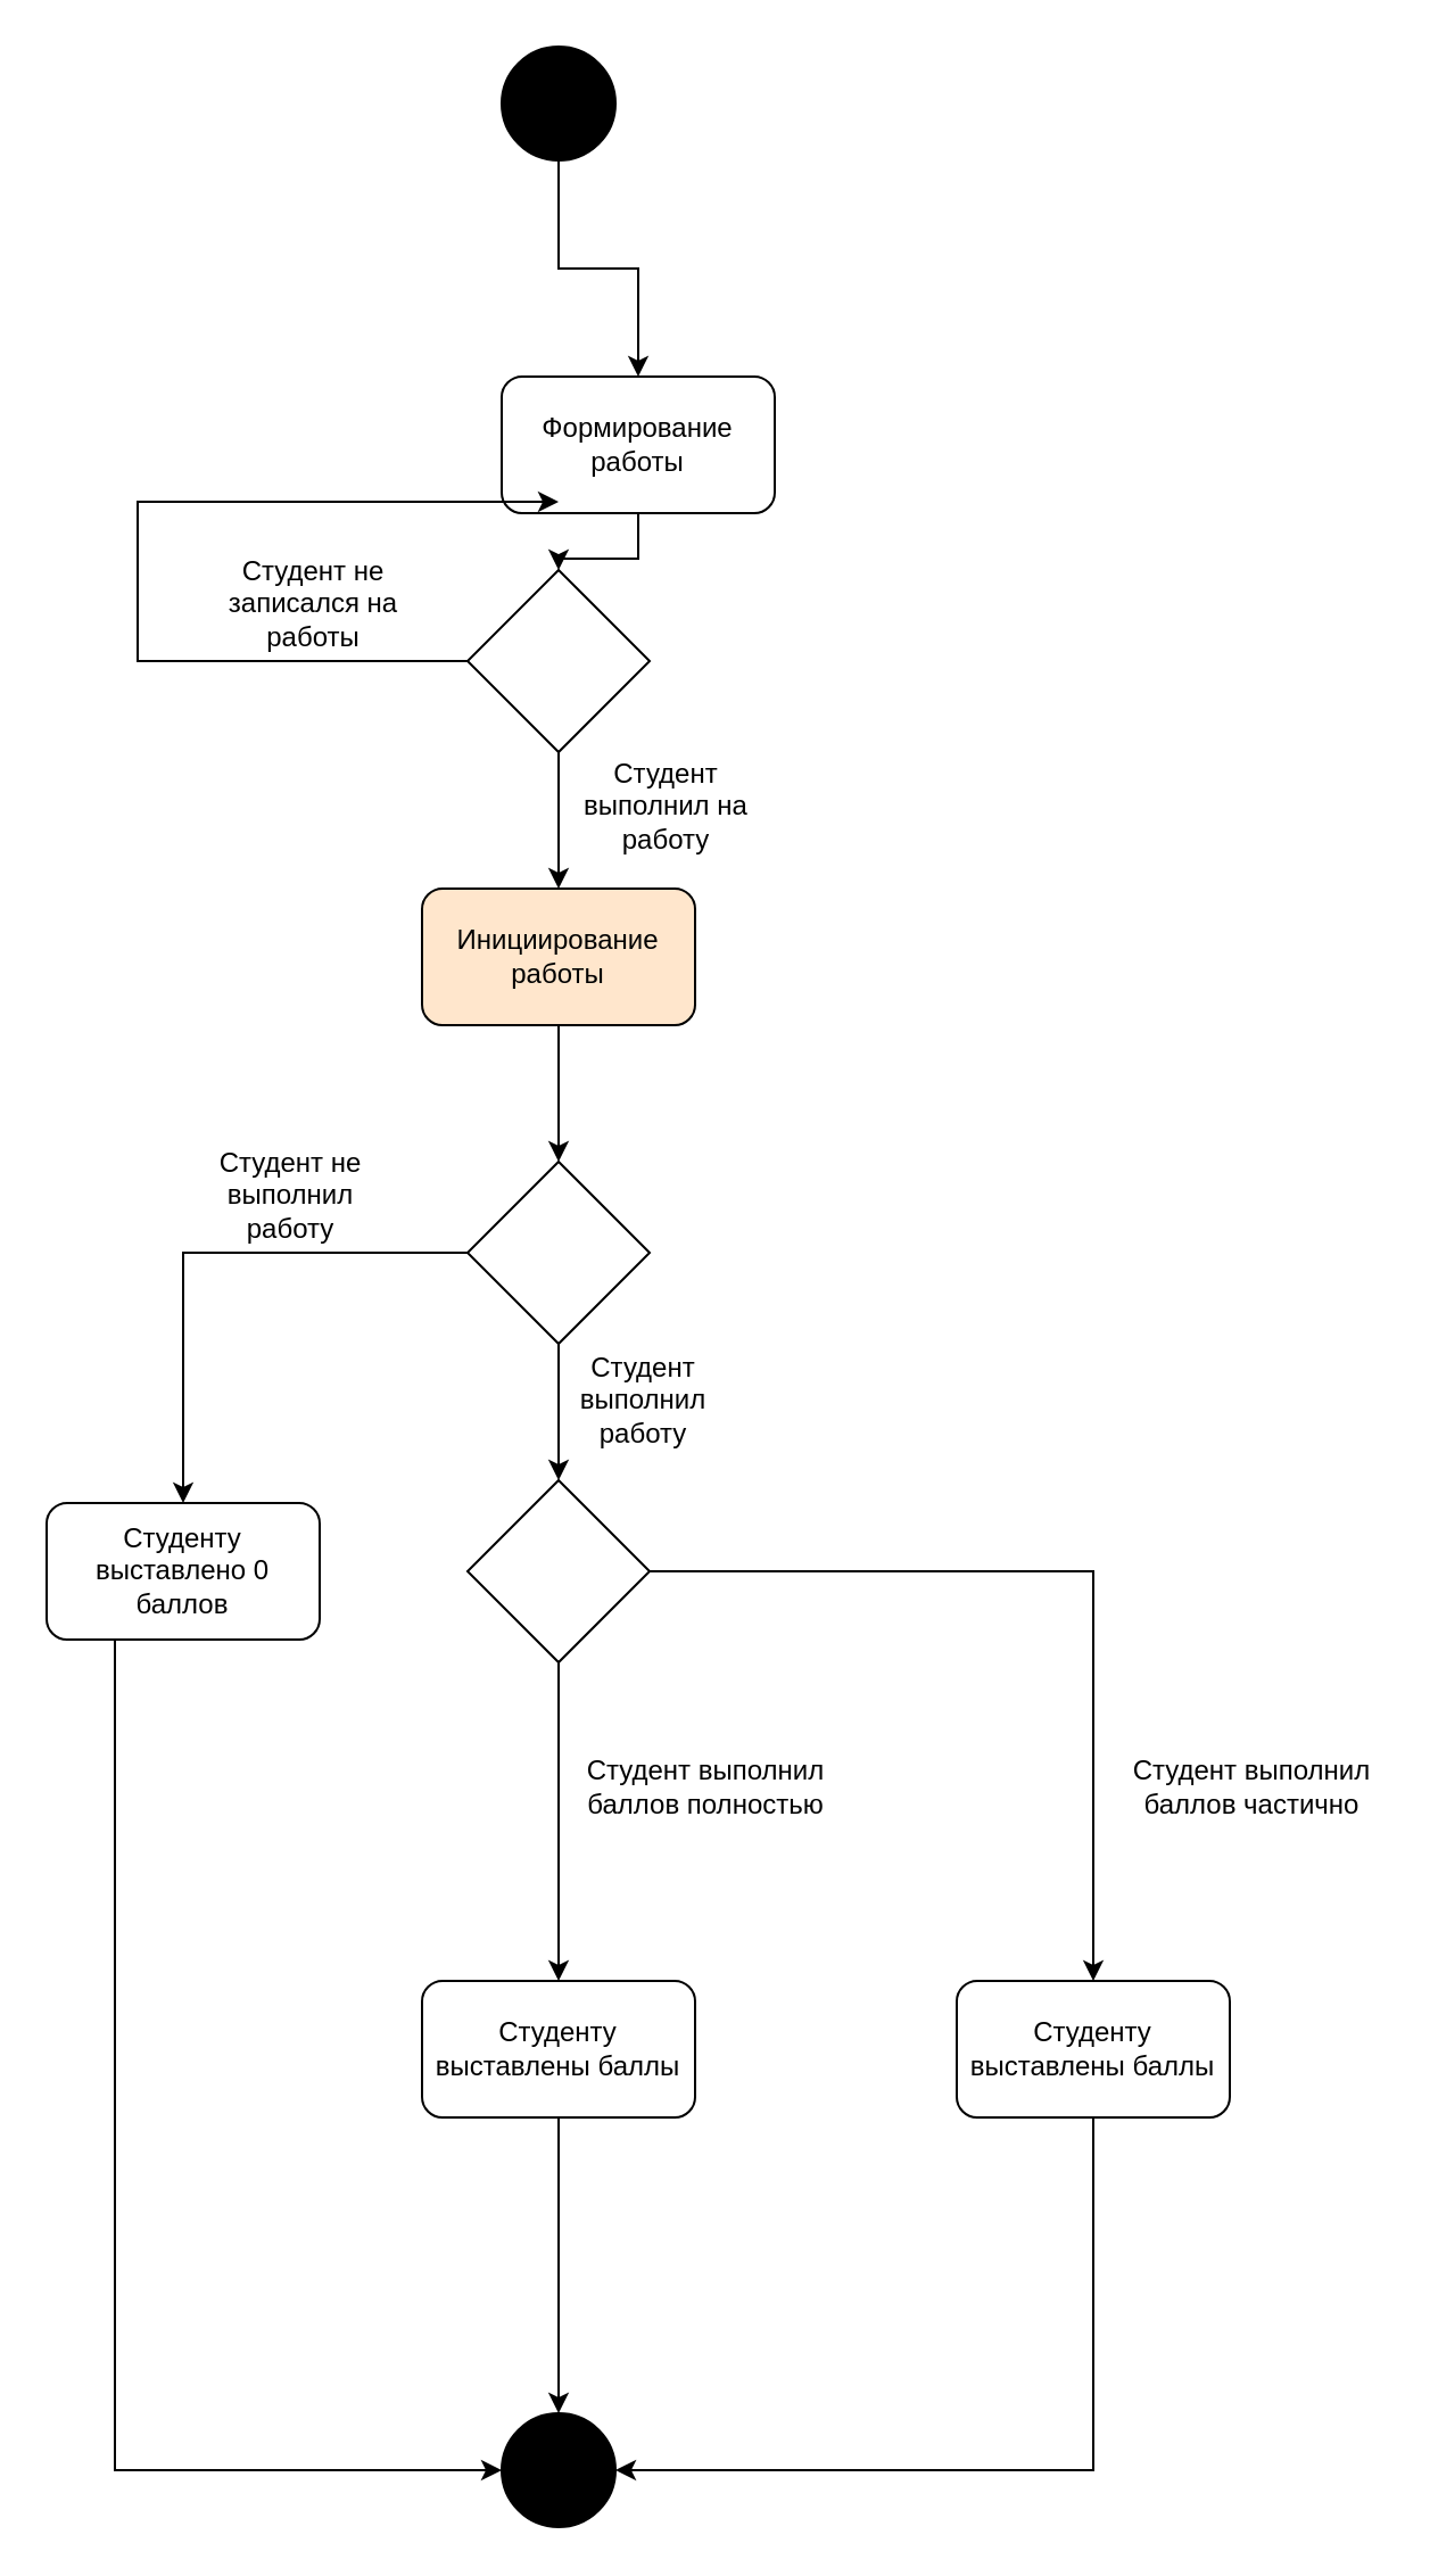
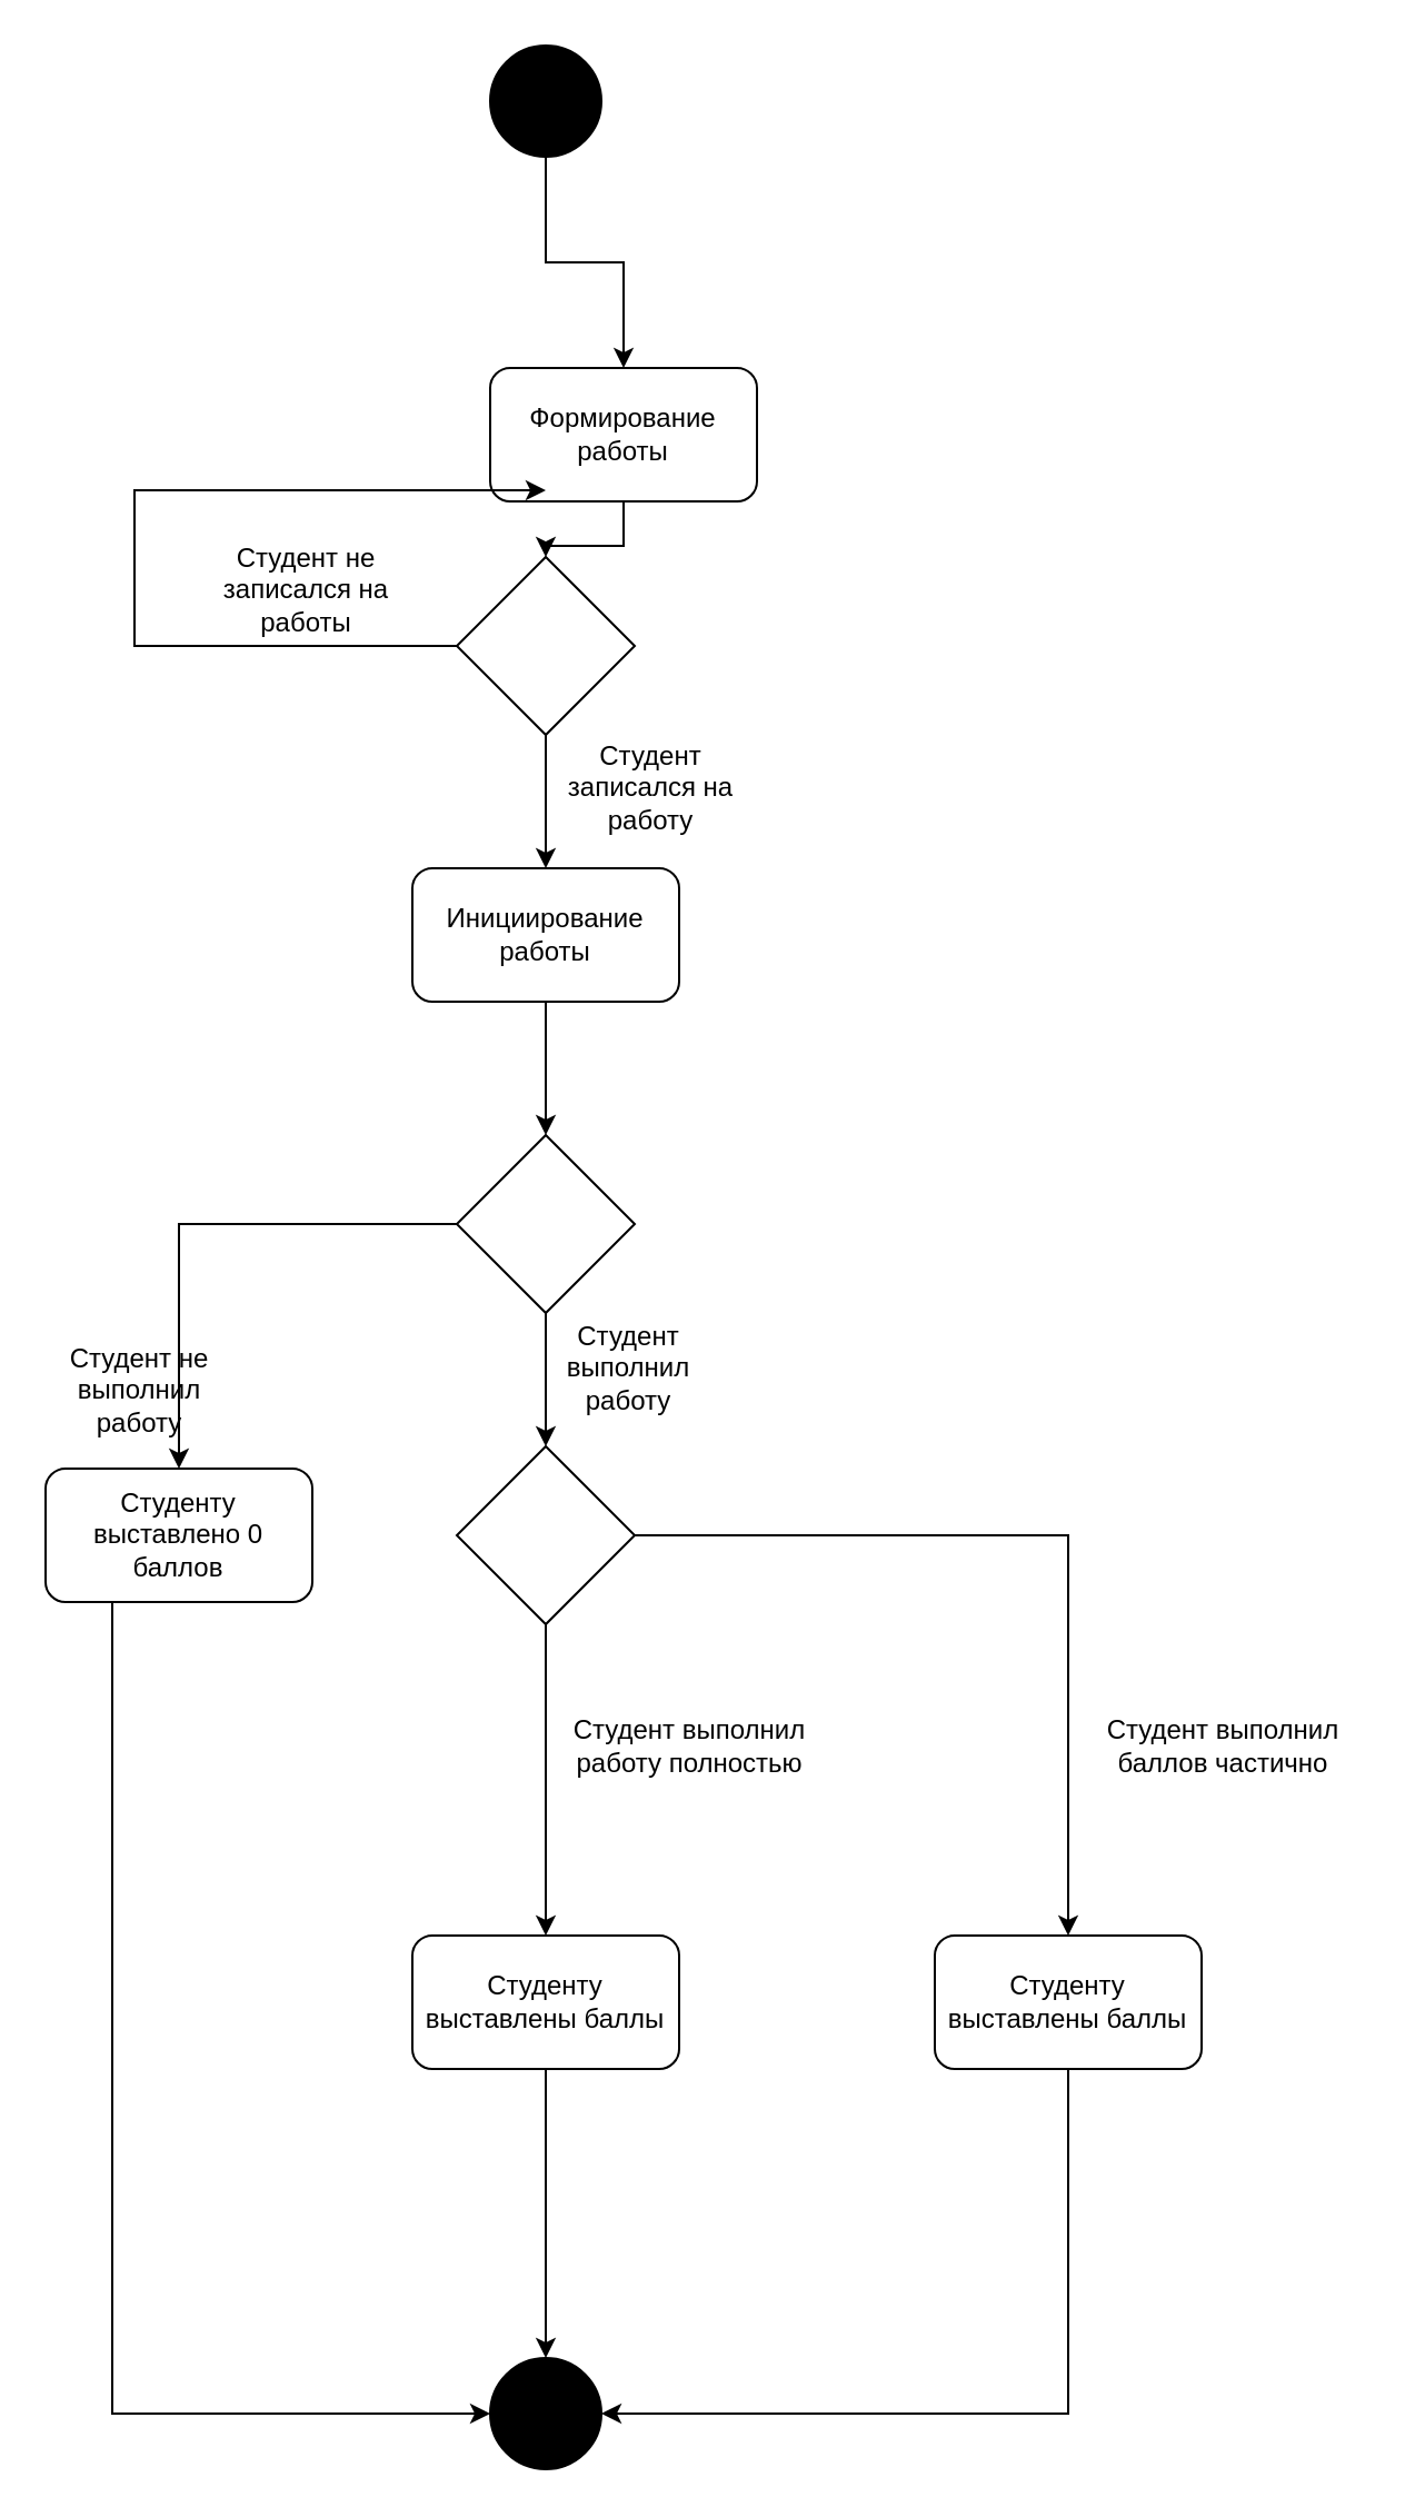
  <mxCell id="0" />
  <mxCell id="1" parent="0" />
  <mxCell id="2" style="edgeStyle=orthogonalEdgeStyle;rounded=0;orthogonalLoop=1;jettySize=auto;html=1;entryX=0.5;entryY=0;entryDx=0;entryDy=0;" edge="1" parent="1" source="3" target="5"><mxGeometry relative="1" as="geometry" /></mxCell>
  <mxCell id="3" value="" style="ellipse;whiteSpace=wrap;html=1;aspect=fixed;fillColor=#000000;" vertex="1" parent="1"><mxGeometry x="220" y="20" width="50" height="50" as="geometry" /></mxCell>
  <mxCell id="4" style="edgeStyle=orthogonalEdgeStyle;rounded=0;orthogonalLoop=1;jettySize=auto;html=1;entryX=0.5;entryY=0;entryDx=0;entryDy=0;" edge="1" parent="1" source="5" target="7"><mxGeometry relative="1" as="geometry" /></mxCell>
  <mxCell id="5" value="Формирование работы" style="rounded=1;whiteSpace=wrap;html=1;" vertex="1" parent="1"><mxGeometry x="220" y="165" width="120" height="60" as="geometry" /></mxCell>
  <mxCell id="6" style="edgeStyle=orthogonalEdgeStyle;rounded=0;orthogonalLoop=1;jettySize=auto;html=1;entryX=0.5;entryY=0;entryDx=0;entryDy=0;" edge="1" parent="1" source="7" target="9"><mxGeometry relative="1" as="geometry" /></mxCell>
  <mxCell id="7" value="" style="rhombus;whiteSpace=wrap;html=1;" vertex="1" parent="1"><mxGeometry x="205" y="250" width="80" height="80" as="geometry" /></mxCell>
  <mxCell id="8" style="edgeStyle=orthogonalEdgeStyle;rounded=0;orthogonalLoop=1;jettySize=auto;html=1;entryX=0.5;entryY=0;entryDx=0;entryDy=0;" edge="1" parent="1" source="9" target="15"><mxGeometry relative="1" as="geometry" /></mxCell>
- <mxCell id="9" value="Инициирование работы" style="rounded=1;whiteSpace=wrap;html=1;fillColor=#ffe6cc;" vertex="1" parent="1"><mxGeometry x="185" y="390" width="120" height="60" as="geometry" /></mxCell>
+ <mxCell id="9" value="Инициирование работы" style="rounded=1;whiteSpace=wrap;html=1;" vertex="1" parent="1"><mxGeometry x="185" y="390" width="120" height="60" as="geometry" /></mxCell>
  <mxCell id="10" value="" style="endArrow=classic;html=1;rounded=0;exitX=0;exitY=0.5;exitDx=0;exitDy=0;" edge="1" parent="1" source="7"><mxGeometry width="50" height="50" relative="1" as="geometry"><mxPoint x="60" y="300" as="sourcePoint" /><mxPoint x="245" y="220" as="targetPoint" /><Array as="points"><mxPoint x="60" y="290" /><mxPoint x="60" y="260" /><mxPoint x="60" y="220" /></Array></mxGeometry></mxCell>
- <mxCell id="11" value="Студент выполнил на работу" style="text;html=1;align=center;verticalAlign=middle;whiteSpace=wrap;rounded=0;" vertex="1" parent="1"><mxGeometry x="245" y="339" width="95" height="30" as="geometry" /></mxCell>
+ <mxCell id="11" value="Студент записался на работу" style="text;html=1;align=center;verticalAlign=middle;whiteSpace=wrap;rounded=0;" vertex="1" parent="1"><mxGeometry x="245" y="339" width="95" height="30" as="geometry" /></mxCell>
  <mxCell id="12" value="Студент не записался на работы" style="text;html=1;align=center;verticalAlign=middle;whiteSpace=wrap;rounded=0;" vertex="1" parent="1"><mxGeometry x="90" y="250" width="95" height="30" as="geometry" /></mxCell>
  <mxCell id="13" style="edgeStyle=orthogonalEdgeStyle;rounded=0;orthogonalLoop=1;jettySize=auto;html=1;entryX=0.5;entryY=0;entryDx=0;entryDy=0;" edge="1" parent="1" source="15" target="18"><mxGeometry relative="1" as="geometry" /></mxCell>
  <mxCell id="14" style="edgeStyle=orthogonalEdgeStyle;rounded=0;orthogonalLoop=1;jettySize=auto;html=1;entryX=0.5;entryY=0;entryDx=0;entryDy=0;" edge="1" parent="1" source="15" target="20"><mxGeometry relative="1" as="geometry" /></mxCell>
  <mxCell id="15" value="" style="rhombus;whiteSpace=wrap;html=1;" vertex="1" parent="1"><mxGeometry x="205" y="510" width="80" height="80" as="geometry" /></mxCell>
  <mxCell id="16" style="edgeStyle=orthogonalEdgeStyle;rounded=0;orthogonalLoop=1;jettySize=auto;html=1;entryX=0.5;entryY=0;entryDx=0;entryDy=0;" edge="1" parent="1" source="18" target="24"><mxGeometry relative="1" as="geometry" /></mxCell>
  <mxCell id="17" style="edgeStyle=orthogonalEdgeStyle;rounded=0;orthogonalLoop=1;jettySize=auto;html=1;entryX=0.5;entryY=0;entryDx=0;entryDy=0;" edge="1" parent="1" source="18" target="26"><mxGeometry relative="1" as="geometry" /></mxCell>
  <mxCell id="18" value="" style="rhombus;whiteSpace=wrap;html=1;" vertex="1" parent="1"><mxGeometry x="205" y="650" width="80" height="80" as="geometry" /></mxCell>
  <mxCell id="19" style="edgeStyle=orthogonalEdgeStyle;rounded=0;orthogonalLoop=1;jettySize=auto;html=1;entryX=0;entryY=0.5;entryDx=0;entryDy=0;" edge="1" parent="1" source="20" target="29"><mxGeometry relative="1" as="geometry"><Array as="points"><mxPoint x="50" y="1085" /></Array></mxGeometry></mxCell>
  <mxCell id="20" value="Студенту выставлено 0 баллов" style="rounded=1;whiteSpace=wrap;html=1;" vertex="1" parent="1"><mxGeometry x="20" y="660" width="120" height="60" as="geometry" /></mxCell>
- <mxCell id="21" value="Студент не выполнил работу" style="text;html=1;align=center;verticalAlign=middle;whiteSpace=wrap;rounded=0;" vertex="1" parent="1"><mxGeometry x="80" y="510" width="95" height="30" as="geometry" /></mxCell>
+ <mxCell id="21" value="Студент не выполнил работу" style="text;html=1;align=center;verticalAlign=middle;whiteSpace=wrap;rounded=0;" vertex="1" parent="1"><mxGeometry x="15" y="610" width="95" height="30" as="geometry" /></mxCell>
  <mxCell id="22" value="Студент выполнил работу" style="text;html=1;align=center;verticalAlign=middle;whiteSpace=wrap;rounded=0;" vertex="1" parent="1"><mxGeometry x="235" y="600" width="95" height="30" as="geometry" /></mxCell>
  <mxCell id="23" style="edgeStyle=orthogonalEdgeStyle;rounded=0;orthogonalLoop=1;jettySize=auto;html=1;entryX=0.5;entryY=0;entryDx=0;entryDy=0;" edge="1" parent="1" source="24" target="29"><mxGeometry relative="1" as="geometry" /></mxCell>
  <mxCell id="24" value="Студенту выставлены баллы" style="rounded=1;whiteSpace=wrap;html=1;" vertex="1" parent="1"><mxGeometry x="185" y="870" width="120" height="60" as="geometry" /></mxCell>
  <mxCell id="25" style="edgeStyle=orthogonalEdgeStyle;rounded=0;orthogonalLoop=1;jettySize=auto;html=1;entryX=1;entryY=0.5;entryDx=0;entryDy=0;" edge="1" parent="1" source="26" target="29"><mxGeometry relative="1" as="geometry"><Array as="points"><mxPoint x="480" y="1085" /></Array></mxGeometry></mxCell>
  <mxCell id="26" value="Студенту выставлены баллы" style="rounded=1;whiteSpace=wrap;html=1;" vertex="1" parent="1"><mxGeometry x="420" y="870" width="120" height="60" as="geometry" /></mxCell>
- <mxCell id="27" value="Студент выполнил баллов полностью" style="text;html=1;align=center;verticalAlign=middle;whiteSpace=wrap;rounded=0;" vertex="1" parent="1"><mxGeometry x="250" y="770" width="120" height="30" as="geometry" /></mxCell>
+ <mxCell id="27" value="Студент выполнил работу полностью" style="text;html=1;align=center;verticalAlign=middle;whiteSpace=wrap;rounded=0;" vertex="1" parent="1"><mxGeometry x="250" y="770" width="120" height="30" as="geometry" /></mxCell>
  <mxCell id="28" value="Студент выполнил баллов частично" style="text;html=1;align=center;verticalAlign=middle;whiteSpace=wrap;rounded=0;" vertex="1" parent="1"><mxGeometry x="490" y="770" width="120" height="30" as="geometry" /></mxCell>
  <mxCell id="29" value="" style="ellipse;whiteSpace=wrap;html=1;aspect=fixed;fillColor=#000000;" vertex="1" parent="1"><mxGeometry x="220" y="1060" width="50" height="50" as="geometry" /></mxCell>
